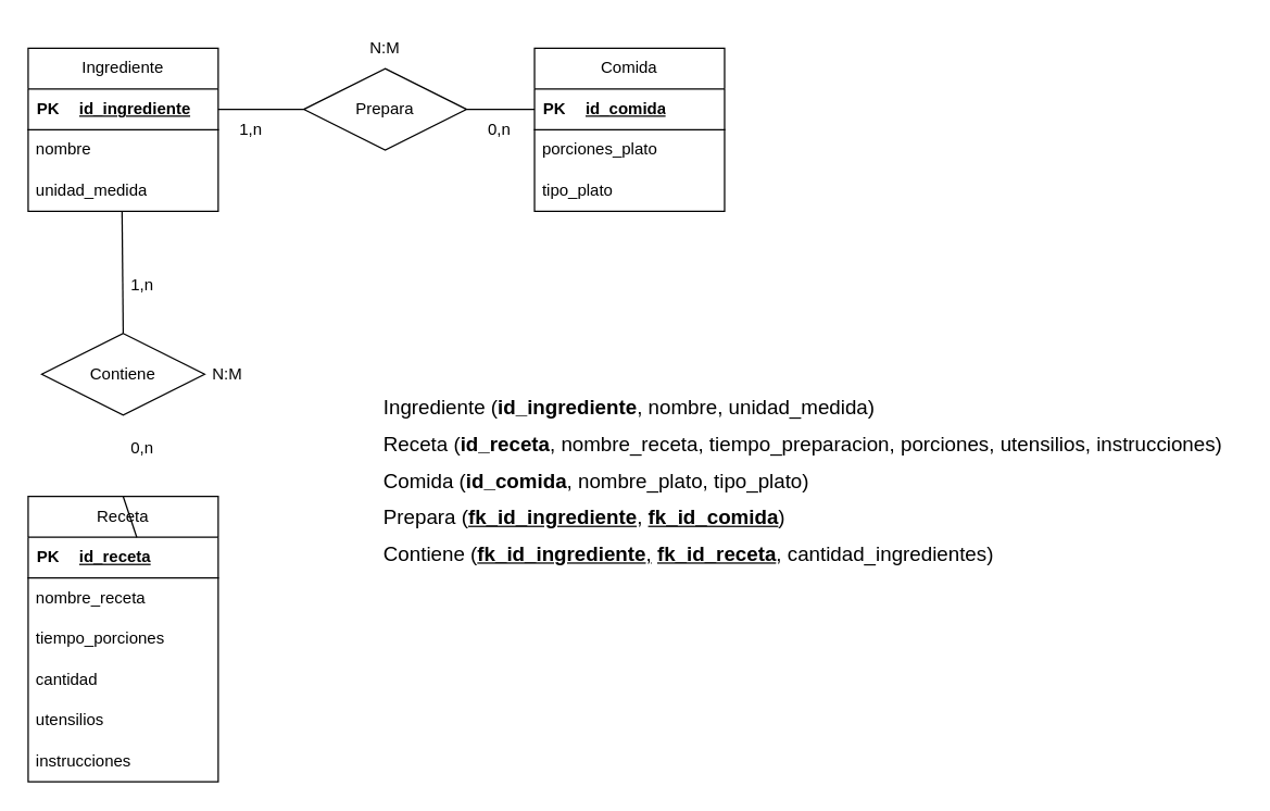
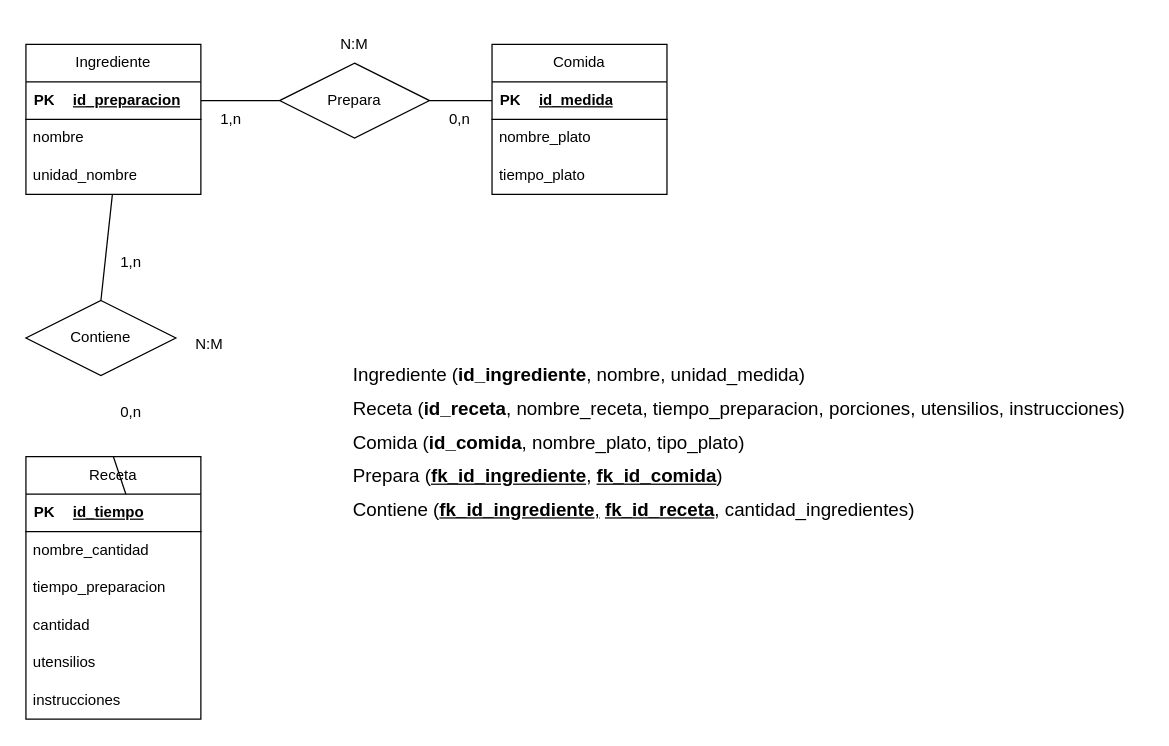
  <mxCell id="0" />
  <mxCell id="1" parent="0" />
  <mxCell id="2" value="Receta" style="swimlane;fontStyle=0;childLayout=stackLayout;horizontal=1;startSize=30;horizontalStack=0;resizeParent=1;resizeParentMax=0;resizeLast=0;collapsible=1;marginBottom=0;whiteSpace=wrap;html=1;" parent="1" vertex="1"><mxGeometry x="20" y="365" width="140" height="210" as="geometry" /></mxCell>
  <mxCell id="3" value="" style="shape=table;startSize=0;container=1;collapsible=1;childLayout=tableLayout;fixedRows=1;rowLines=0;fontStyle=0;align=center;resizeLast=1;strokeColor=none;fillColor=none;collapsible=0;" parent="2" vertex="1"><mxGeometry y="30" width="140" height="30" as="geometry" /></mxCell>
  <mxCell id="4" value="" style="shape=tableRow;horizontal=0;startSize=0;swimlaneHead=0;swimlaneBody=0;fillColor=none;collapsible=0;dropTarget=0;points=[[0,0.5],[1,0.5]];portConstraint=eastwest;top=0;left=0;right=0;bottom=1;" parent="3" vertex="1"><mxGeometry width="140" height="30" as="geometry" /></mxCell>
  <mxCell id="5" value="PK" style="shape=partialRectangle;connectable=0;fillColor=none;top=0;left=0;bottom=0;right=0;fontStyle=1;overflow=hidden;whiteSpace=wrap;html=1;" parent="4" vertex="1"><mxGeometry width="30" height="30" as="geometry"><mxRectangle width="30" height="30" as="alternateBounds" /></mxGeometry></mxCell>
- <mxCell id="6" value="id_receta" style="shape=partialRectangle;connectable=0;fillColor=none;top=0;left=0;bottom=0;right=0;align=left;spacingLeft=6;fontStyle=5;overflow=hidden;whiteSpace=wrap;html=1;" parent="4" vertex="1"><mxGeometry x="30" width="110" height="30" as="geometry"><mxRectangle width="110" height="30" as="alternateBounds" /></mxGeometry></mxCell>
- <mxCell id="7" value="nombre_receta" style="text;strokeColor=none;fillColor=none;align=left;verticalAlign=middle;spacingLeft=4;spacingRight=4;overflow=hidden;points=[[0,0.5],[1,0.5]];portConstraint=eastwest;rotatable=0;whiteSpace=wrap;html=1;" parent="2" vertex="1"><mxGeometry y="60" width="140" height="30" as="geometry" /></mxCell>
- <mxCell id="8" value="tiempo_porciones" style="text;strokeColor=none;fillColor=none;align=left;verticalAlign=middle;spacingLeft=4;spacingRight=4;overflow=hidden;points=[[0,0.5],[1,0.5]];portConstraint=eastwest;rotatable=0;whiteSpace=wrap;html=1;" parent="2" vertex="1"><mxGeometry y="90" width="140" height="30" as="geometry" /></mxCell>
+ <mxCell id="6" value="id_tiempo" style="shape=partialRectangle;connectable=0;fillColor=none;top=0;left=0;bottom=0;right=0;align=left;spacingLeft=6;fontStyle=5;overflow=hidden;whiteSpace=wrap;html=1;" parent="4" vertex="1"><mxGeometry x="30" width="110" height="30" as="geometry"><mxRectangle width="110" height="30" as="alternateBounds" /></mxGeometry></mxCell>
+ <mxCell id="7" value="nombre_cantidad" style="text;strokeColor=none;fillColor=none;align=left;verticalAlign=middle;spacingLeft=4;spacingRight=4;overflow=hidden;points=[[0,0.5],[1,0.5]];portConstraint=eastwest;rotatable=0;whiteSpace=wrap;html=1;" parent="2" vertex="1"><mxGeometry y="60" width="140" height="30" as="geometry" /></mxCell>
+ <mxCell id="8" value="tiempo_preparacion" style="text;strokeColor=none;fillColor=none;align=left;verticalAlign=middle;spacingLeft=4;spacingRight=4;overflow=hidden;points=[[0,0.5],[1,0.5]];portConstraint=eastwest;rotatable=0;whiteSpace=wrap;html=1;" parent="2" vertex="1"><mxGeometry y="90" width="140" height="30" as="geometry" /></mxCell>
  <mxCell id="9" value="cantidad" style="text;strokeColor=none;fillColor=none;align=left;verticalAlign=middle;spacingLeft=4;spacingRight=4;overflow=hidden;points=[[0,0.5],[1,0.5]];portConstraint=eastwest;rotatable=0;whiteSpace=wrap;html=1;" parent="2" vertex="1"><mxGeometry y="120" width="140" height="30" as="geometry" /></mxCell>
  <mxCell id="10" value="utensilios" style="text;strokeColor=none;fillColor=none;align=left;verticalAlign=middle;spacingLeft=4;spacingRight=4;overflow=hidden;points=[[0,0.5],[1,0.5]];portConstraint=eastwest;rotatable=0;whiteSpace=wrap;html=1;" parent="2" vertex="1"><mxGeometry y="150" width="140" height="30" as="geometry" /></mxCell>
  <mxCell id="11" value="instrucciones" style="text;strokeColor=none;fillColor=none;align=left;verticalAlign=middle;spacingLeft=4;spacingRight=4;overflow=hidden;points=[[0,0.5],[1,0.5]];portConstraint=eastwest;rotatable=0;whiteSpace=wrap;html=1;" parent="2" vertex="1"><mxGeometry y="180" width="140" height="30" as="geometry" /></mxCell>
  <mxCell id="12" value="Ingrediente" style="swimlane;fontStyle=0;childLayout=stackLayout;horizontal=1;startSize=30;horizontalStack=0;resizeParent=1;resizeParentMax=0;resizeLast=0;collapsible=1;marginBottom=0;whiteSpace=wrap;html=1;" parent="1" vertex="1"><mxGeometry x="20" y="35" width="140" height="120" as="geometry" /></mxCell>
  <mxCell id="13" value="" style="shape=table;startSize=0;container=1;collapsible=1;childLayout=tableLayout;fixedRows=1;rowLines=0;fontStyle=0;align=center;resizeLast=1;strokeColor=none;fillColor=none;collapsible=0;" parent="12" vertex="1"><mxGeometry y="30" width="140" height="30" as="geometry" /></mxCell>
  <mxCell id="14" value="" style="shape=tableRow;horizontal=0;startSize=0;swimlaneHead=0;swimlaneBody=0;fillColor=none;collapsible=0;dropTarget=0;points=[[0,0.5],[1,0.5]];portConstraint=eastwest;top=0;left=0;right=0;bottom=1;" parent="13" vertex="1"><mxGeometry width="140" height="30" as="geometry" /></mxCell>
  <mxCell id="15" value="PK" style="shape=partialRectangle;connectable=0;fillColor=none;top=0;left=0;bottom=0;right=0;fontStyle=1;overflow=hidden;whiteSpace=wrap;html=1;" parent="14" vertex="1"><mxGeometry width="30" height="30" as="geometry"><mxRectangle width="30" height="30" as="alternateBounds" /></mxGeometry></mxCell>
- <mxCell id="16" value="id_ingrediente" style="shape=partialRectangle;connectable=0;fillColor=none;top=0;left=0;bottom=0;right=0;align=left;spacingLeft=6;fontStyle=5;overflow=hidden;whiteSpace=wrap;html=1;" parent="14" vertex="1"><mxGeometry x="30" width="110" height="30" as="geometry"><mxRectangle width="110" height="30" as="alternateBounds" /></mxGeometry></mxCell>
+ <mxCell id="16" value="id_preparacion" style="shape=partialRectangle;connectable=0;fillColor=none;top=0;left=0;bottom=0;right=0;align=left;spacingLeft=6;fontStyle=5;overflow=hidden;whiteSpace=wrap;html=1;" parent="14" vertex="1"><mxGeometry x="30" width="110" height="30" as="geometry"><mxRectangle width="110" height="30" as="alternateBounds" /></mxGeometry></mxCell>
  <mxCell id="17" value="nombre" style="text;strokeColor=none;fillColor=none;align=left;verticalAlign=middle;spacingLeft=4;spacingRight=4;overflow=hidden;points=[[0,0.5],[1,0.5]];portConstraint=eastwest;rotatable=0;whiteSpace=wrap;html=1;" parent="12" vertex="1"><mxGeometry y="60" width="140" height="30" as="geometry" /></mxCell>
- <mxCell id="18" value="unidad_medida" style="text;strokeColor=none;fillColor=none;align=left;verticalAlign=middle;spacingLeft=4;spacingRight=4;overflow=hidden;points=[[0,0.5],[1,0.5]];portConstraint=eastwest;rotatable=0;whiteSpace=wrap;html=1;" parent="12" vertex="1"><mxGeometry y="90" width="140" height="30" as="geometry" /></mxCell>
+ <mxCell id="18" value="unidad_nombre" style="text;strokeColor=none;fillColor=none;align=left;verticalAlign=middle;spacingLeft=4;spacingRight=4;overflow=hidden;points=[[0,0.5],[1,0.5]];portConstraint=eastwest;rotatable=0;whiteSpace=wrap;html=1;" parent="12" vertex="1"><mxGeometry y="90" width="140" height="30" as="geometry" /></mxCell>
  <mxCell id="19" value="Comida" style="swimlane;fontStyle=0;childLayout=stackLayout;horizontal=1;startSize=30;horizontalStack=0;resizeParent=1;resizeParentMax=0;resizeLast=0;collapsible=1;marginBottom=0;whiteSpace=wrap;html=1;" parent="1" vertex="1"><mxGeometry x="393" y="35" width="140" height="120" as="geometry" /></mxCell>
  <mxCell id="20" value="" style="shape=table;startSize=0;container=1;collapsible=1;childLayout=tableLayout;fixedRows=1;rowLines=0;fontStyle=0;align=center;resizeLast=1;strokeColor=none;fillColor=none;collapsible=0;" parent="19" vertex="1"><mxGeometry y="30" width="140" height="30" as="geometry" /></mxCell>
  <mxCell id="21" value="" style="shape=tableRow;horizontal=0;startSize=0;swimlaneHead=0;swimlaneBody=0;fillColor=none;collapsible=0;dropTarget=0;points=[[0,0.5],[1,0.5]];portConstraint=eastwest;top=0;left=0;right=0;bottom=1;" parent="20" vertex="1"><mxGeometry width="140" height="30" as="geometry" /></mxCell>
  <mxCell id="22" value="PK" style="shape=partialRectangle;connectable=0;fillColor=none;top=0;left=0;bottom=0;right=0;fontStyle=1;overflow=hidden;whiteSpace=wrap;html=1;" parent="21" vertex="1"><mxGeometry width="30" height="30" as="geometry"><mxRectangle width="30" height="30" as="alternateBounds" /></mxGeometry></mxCell>
- <mxCell id="23" value="id_comida" style="shape=partialRectangle;connectable=0;fillColor=none;top=0;left=0;bottom=0;right=0;align=left;spacingLeft=6;fontStyle=5;overflow=hidden;whiteSpace=wrap;html=1;" parent="21" vertex="1"><mxGeometry x="30" width="110" height="30" as="geometry"><mxRectangle width="110" height="30" as="alternateBounds" /></mxGeometry></mxCell>
- <mxCell id="24" value="porciones_plato" style="text;strokeColor=none;fillColor=none;align=left;verticalAlign=middle;spacingLeft=4;spacingRight=4;overflow=hidden;points=[[0,0.5],[1,0.5]];portConstraint=eastwest;rotatable=0;whiteSpace=wrap;html=1;" parent="19" vertex="1"><mxGeometry y="60" width="140" height="30" as="geometry" /></mxCell>
- <mxCell id="25" value="tipo_plato" style="text;strokeColor=none;fillColor=none;align=left;verticalAlign=middle;spacingLeft=4;spacingRight=4;overflow=hidden;points=[[0,0.5],[1,0.5]];portConstraint=eastwest;rotatable=0;whiteSpace=wrap;html=1;" parent="19" vertex="1"><mxGeometry y="90" width="140" height="30" as="geometry" /></mxCell>
- <mxCell id="26" value="Contiene" style="shape=rhombus;perimeter=rhombusPerimeter;whiteSpace=wrap;html=1;align=center;" parent="1" vertex="1"><mxGeometry x="30" y="245" width="120" height="60" as="geometry" /></mxCell>
+ <mxCell id="23" value="id_medida" style="shape=partialRectangle;connectable=0;fillColor=none;top=0;left=0;bottom=0;right=0;align=left;spacingLeft=6;fontStyle=5;overflow=hidden;whiteSpace=wrap;html=1;" parent="21" vertex="1"><mxGeometry x="30" width="110" height="30" as="geometry"><mxRectangle width="110" height="30" as="alternateBounds" /></mxGeometry></mxCell>
+ <mxCell id="24" value="nombre_plato" style="text;strokeColor=none;fillColor=none;align=left;verticalAlign=middle;spacingLeft=4;spacingRight=4;overflow=hidden;points=[[0,0.5],[1,0.5]];portConstraint=eastwest;rotatable=0;whiteSpace=wrap;html=1;" parent="19" vertex="1"><mxGeometry y="60" width="140" height="30" as="geometry" /></mxCell>
+ <mxCell id="25" value="tiempo_plato" style="text;strokeColor=none;fillColor=none;align=left;verticalAlign=middle;spacingLeft=4;spacingRight=4;overflow=hidden;points=[[0,0.5],[1,0.5]];portConstraint=eastwest;rotatable=0;whiteSpace=wrap;html=1;" parent="19" vertex="1"><mxGeometry y="90" width="140" height="30" as="geometry" /></mxCell>
+ <mxCell id="26" value="Contiene" style="shape=rhombus;perimeter=rhombusPerimeter;whiteSpace=wrap;html=1;align=center;" parent="1" vertex="1"><mxGeometry x="20" y="240" width="120" height="60" as="geometry" /></mxCell>
  <mxCell id="27" value="" style="endArrow=none;html=1;rounded=0;entryX=0.494;entryY=1.007;entryDx=0;entryDy=0;entryPerimeter=0;exitX=0.5;exitY=0;exitDx=0;exitDy=0;" parent="1" source="26" target="18" edge="1"><mxGeometry width="50" height="50" relative="1" as="geometry"><mxPoint x="20" y="255" as="sourcePoint" /><mxPoint x="70" y="205" as="targetPoint" /></mxGeometry></mxCell>
  <mxCell id="28" value="" style="endArrow=none;html=1;rounded=0;exitX=0.5;exitY=0;exitDx=0;exitDy=0;" parent="1" source="2" target="6" edge="1"><mxGeometry width="50" height="50" relative="1" as="geometry"><mxPoint x="100" y="255" as="sourcePoint" /><mxPoint x="98" y="199" as="targetPoint" /></mxGeometry></mxCell>
  <mxCell id="29" value="N:M" style="text;strokeColor=none;fillColor=none;align=left;verticalAlign=middle;spacingLeft=4;spacingRight=4;overflow=hidden;points=[[0,0.5],[1,0.5]];portConstraint=eastwest;rotatable=0;whiteSpace=wrap;html=1;" parent="1" vertex="1"><mxGeometry x="150" y="260" width="140" height="30" as="geometry" /></mxCell>
  <mxCell id="30" value="1,n" style="text;strokeColor=none;fillColor=none;align=left;verticalAlign=middle;spacingLeft=4;spacingRight=4;overflow=hidden;points=[[0,0.5],[1,0.5]];portConstraint=eastwest;rotatable=0;whiteSpace=wrap;html=1;" parent="1" vertex="1"><mxGeometry x="90" y="195" width="140" height="30" as="geometry" /></mxCell>
  <mxCell id="31" value="0,n" style="text;strokeColor=none;fillColor=none;align=left;verticalAlign=middle;spacingLeft=4;spacingRight=4;overflow=hidden;points=[[0,0.5],[1,0.5]];portConstraint=eastwest;rotatable=0;whiteSpace=wrap;html=1;" parent="1" vertex="1"><mxGeometry x="90" y="315" width="140" height="30" as="geometry" /></mxCell>
  <mxCell id="32" value="Prepara" style="shape=rhombus;perimeter=rhombusPerimeter;whiteSpace=wrap;html=1;align=center;" parent="1" vertex="1"><mxGeometry x="223" y="50" width="120" height="60" as="geometry" /></mxCell>
  <mxCell id="33" value="" style="endArrow=none;html=1;rounded=0;entryX=1;entryY=0.5;entryDx=0;entryDy=0;exitX=0;exitY=0.5;exitDx=0;exitDy=0;" parent="1" source="32" target="14" edge="1"><mxGeometry width="50" height="50" relative="1" as="geometry"><mxPoint x="100" y="375" as="sourcePoint" /><mxPoint x="100" y="315" as="targetPoint" /></mxGeometry></mxCell>
  <mxCell id="34" value="" style="endArrow=none;html=1;rounded=0;entryX=0;entryY=0.5;entryDx=0;entryDy=0;exitX=1;exitY=0.5;exitDx=0;exitDy=0;" parent="1" source="32" target="21" edge="1"><mxGeometry width="50" height="50" relative="1" as="geometry"><mxPoint x="110" y="392" as="sourcePoint" /><mxPoint x="417" y="477" as="targetPoint" /></mxGeometry></mxCell>
  <mxCell id="35" value="1,n" style="text;strokeColor=none;fillColor=none;align=left;verticalAlign=middle;spacingLeft=4;spacingRight=4;overflow=hidden;points=[[0,0.5],[1,0.5]];portConstraint=eastwest;rotatable=0;whiteSpace=wrap;html=1;" parent="1" vertex="1"><mxGeometry x="170" y="80" width="140" height="30" as="geometry" /></mxCell>
  <mxCell id="36" value="0,n" style="text;strokeColor=none;fillColor=none;align=left;verticalAlign=middle;spacingLeft=4;spacingRight=4;overflow=hidden;points=[[0,0.5],[1,0.5]];portConstraint=eastwest;rotatable=0;whiteSpace=wrap;html=1;" parent="1" vertex="1"><mxGeometry x="353" y="80" width="37" height="30" as="geometry" /></mxCell>
  <mxCell id="37" value="N:M" style="text;strokeColor=none;fillColor=none;align=left;verticalAlign=middle;spacingLeft=4;spacingRight=4;overflow=hidden;points=[[0,0.5],[1,0.5]];portConstraint=eastwest;rotatable=0;whiteSpace=wrap;html=1;" parent="1" vertex="1"><mxGeometry x="266" y="20" width="50" height="30" as="geometry" /></mxCell>
  <mxCell id="38" value="&lt;div style=&quot;text-align: justify; line-height: 180%; font-size: 15px;&quot;&gt;&lt;span style=&quot;background-color: initial;&quot;&gt;&lt;font style=&quot;font-size: 15px;&quot;&gt;Ingrediente (&lt;b&gt;id_ingrediente&lt;/b&gt;, nombre, unidad_medida)&lt;/font&gt;&lt;/span&gt;&lt;/div&gt;&lt;div style=&quot;text-align: justify; line-height: 180%; font-size: 15px;&quot;&gt;&lt;span style=&quot;background-color: initial;&quot;&gt;&lt;font style=&quot;font-size: 15px;&quot;&gt;Receta (&lt;b&gt;id_receta&lt;/b&gt;, nombre_receta, tiempo_preparacion, porciones, utensilios, instrucciones)&lt;/font&gt;&lt;/span&gt;&lt;/div&gt;&lt;div style=&quot;text-align: justify; line-height: 180%; font-size: 15px;&quot;&gt;&lt;span style=&quot;background-color: initial;&quot;&gt;&lt;font style=&quot;font-size: 15px;&quot;&gt;Comida (&lt;b&gt;id_comida&lt;/b&gt;, nombre_plato, tipo_plato)&lt;/font&gt;&lt;/span&gt;&lt;/div&gt;&lt;div style=&quot;text-align: justify; line-height: 180%; font-size: 15px;&quot;&gt;Prepara (&lt;u&gt;&lt;b&gt;fk_id_ingrediente&lt;/b&gt;&lt;/u&gt;, &lt;u&gt;&lt;b&gt;fk_id_comida&lt;/b&gt;&lt;/u&gt;)&lt;/div&gt;&lt;div style=&quot;text-align: justify; line-height: 180%; font-size: 15px;&quot;&gt;Contiene (&lt;u&gt;&lt;b&gt;fk_id_ingrediente&lt;/b&gt;,&lt;/u&gt;&amp;nbsp;&lt;u&gt;&lt;b&gt;fk_id_receta&lt;/b&gt;&lt;/u&gt;, cantidad_ingredientes)&lt;/div&gt;" style="text;html=1;strokeColor=none;fillColor=none;align=center;verticalAlign=middle;whiteSpace=wrap;rounded=0;" parent="1" vertex="1"><mxGeometry x="269" y="298" width="644" height="109" as="geometry" /></mxCell>
